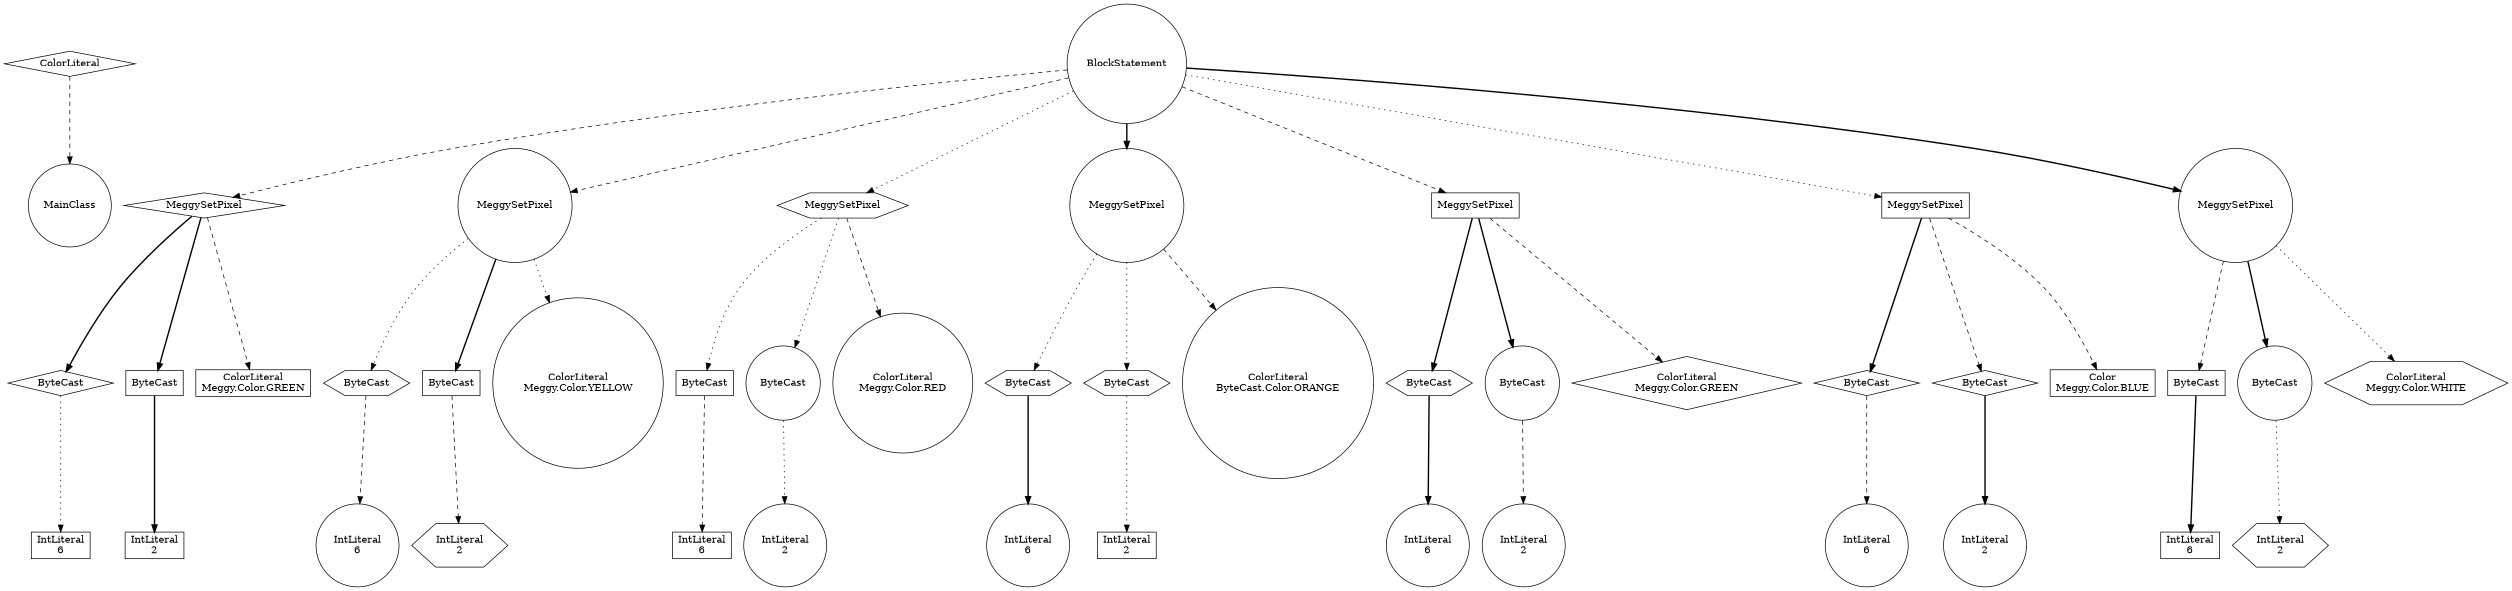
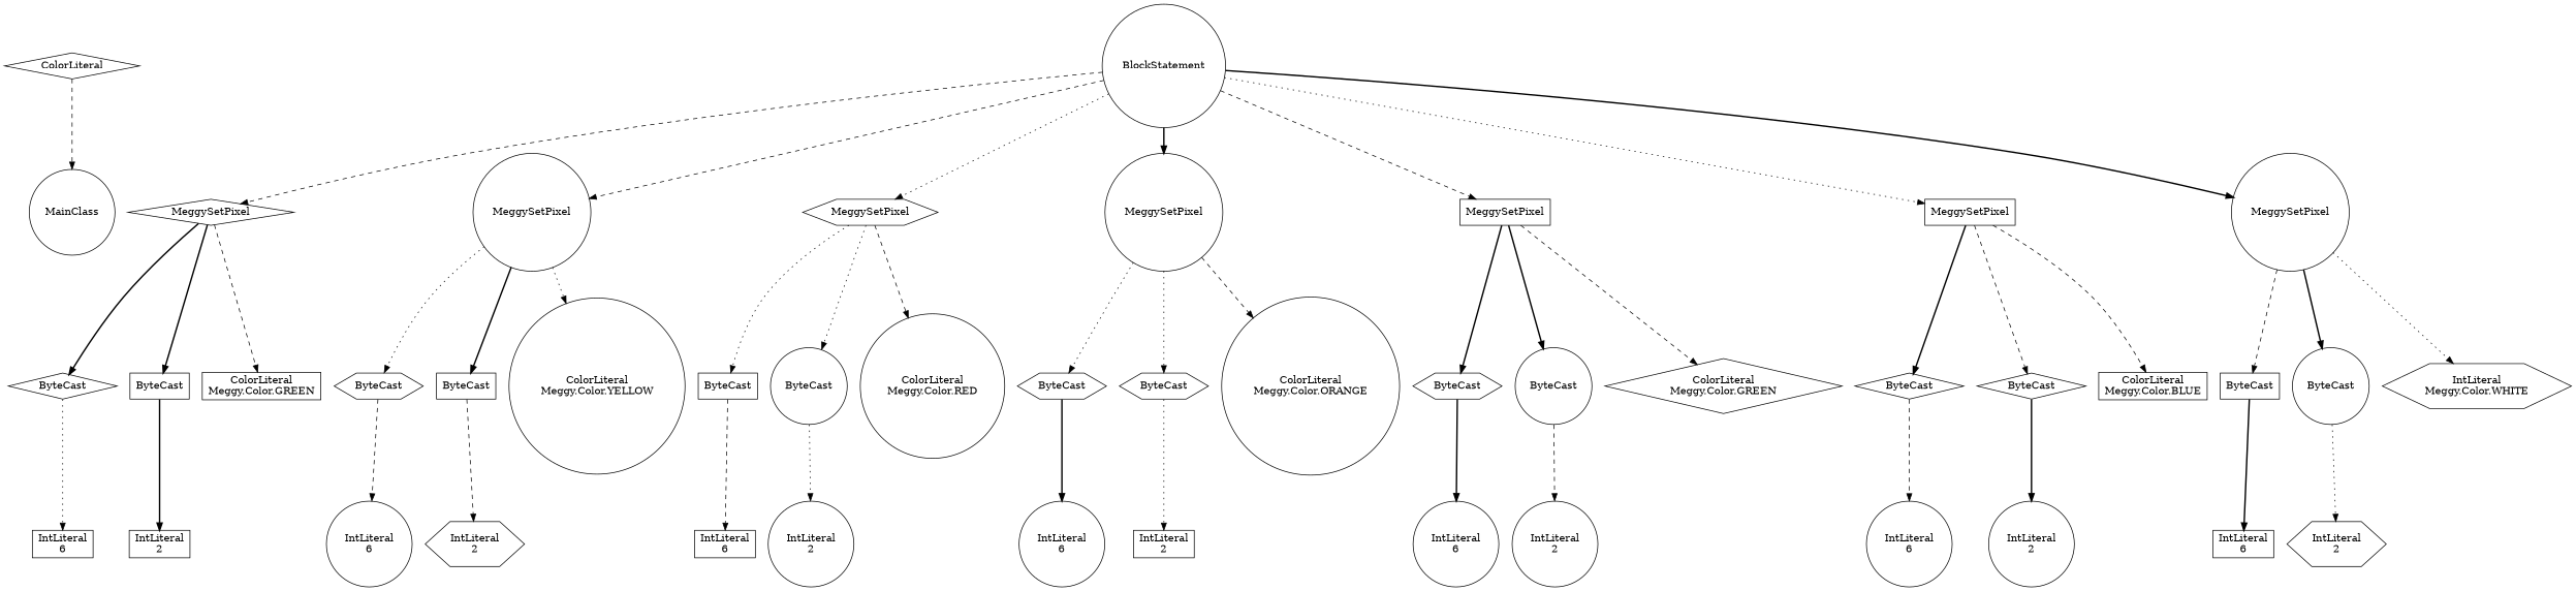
  digraph {
    fontname="DejaVu Serif"
    node [fontname="DejaVu Serif" shape=circle]
    edge [fontname="DejaVu Serif" style=dashed]
    n1 [label=ColorLiteral shape=diamond]
    n2 [label=MainClass]
    n3 [label=BlockStatement]
    n4 [label=MeggySetPixel shape=diamond]
    n5 [label=MeggySetPixel]
    n6 [label=MeggySetPixel shape=hexagon]
    n7 [label=MeggySetPixel]
    n8 [label=MeggySetPixel shape=box]
    n9 [label=MeggySetPixel shape=box]
    n10 [label=MeggySetPixel]
    n11 [label=ByteCast shape=diamond]
    n12 [label=ByteCast shape=box]
    n13 [label="ColorLiteral\nMeggy.Color.GREEN" shape=box]
    n14 [label=ByteCast shape=hexagon]
    n15 [label=ByteCast shape=box]
    n16 [label="ColorLiteral\nMeggy.Color.YELLOW"]
    n17 [label=ByteCast shape=box]
    n18 [label=ByteCast]
    n19 [label="ColorLiteral\nMeggy.Color.RED"]
    n20 [label=ByteCast shape=hexagon]
    n21 [label=ByteCast shape=hexagon]
-   n22 [label="ColorLiteral\nByteCast.Color.ORANGE"]
+   n22 [label="ColorLiteral\nMeggy.Color.ORANGE"]
    n23 [label=ByteCast shape=hexagon]
    n24 [label=ByteCast]
    n25 [label="ColorLiteral\nMeggy.Color.GREEN" shape=diamond]
    n26 [label=ByteCast shape=diamond]
    n27 [label=ByteCast shape=diamond]
-   n28 [label="Color\nMeggy.Color.BLUE" shape=box]
+   n28 [label="ColorLiteral\nMeggy.Color.BLUE" shape=box]
    n29 [label=ByteCast shape=box]
    n30 [label=ByteCast]
-   n31 [label="ColorLiteral\nMeggy.Color.WHITE" shape=hexagon]
+   n31 [label="IntLiteral\nMeggy.Color.WHITE" shape=hexagon]
    n32 [label="IntLiteral\n6" shape=box]
    n33 [label="IntLiteral\n2" shape=box]
    n34 [label="IntLiteral\n6"]
    n35 [label="IntLiteral\n2" shape=hexagon]
    n36 [label="IntLiteral\n6" shape=box]
    n37 [label="IntLiteral\n2"]
    n38 [label="IntLiteral\n6"]
    n39 [label="IntLiteral\n2" shape=box]
    n40 [label="IntLiteral\n6"]
    n41 [label="IntLiteral\n2"]
    n42 [label="IntLiteral\n6"]
    n43 [label="IntLiteral\n2"]
    n44 [label="IntLiteral\n6" shape=box]
    n45 [label="IntLiteral\n2" shape=hexagon]
    n1 -> n2
    n3 -> n4
    n3 -> n5
    n3 -> n6 [style=dotted]
    n3 -> n7 [style=bold]
    n3 -> n8
    n3 -> n9 [style=dotted]
    n3 -> n10 [style=bold]
    n4 -> n11 [style=bold]
    n4 -> n12 [style=bold]
    n4 -> n13
    n5 -> n14 [style=dotted]
    n5 -> n15 [style=bold]
    n5 -> n16 [style=dotted]
    n6 -> n17 [style=dotted]
    n6 -> n18 [style=dotted]
    n6 -> n19
    n7 -> n20 [style=dotted]
    n7 -> n21 [style=dotted]
    n7 -> n22
    n8 -> n23 [style=bold]
    n8 -> n24 [style=bold]
    n8 -> n25
    n9 -> n26 [style=bold]
    n9 -> n27
    n9 -> n28
    n10 -> n29
    n10 -> n30 [style=bold]
    n10 -> n31 [style=dotted]
    n11 -> n32 [style=dotted]
    n12 -> n33 [style=bold]
    n14 -> n34
    n15 -> n35
    n17 -> n36
    n18 -> n37 [style=dotted]
    n20 -> n38 [style=bold]
    n21 -> n39 [style=dotted]
    n23 -> n40 [style=bold]
    n24 -> n41
    n26 -> n42
    n27 -> n43 [style=bold]
    n29 -> n44 [style=bold]
    n30 -> n45 [style=dotted]
  }
